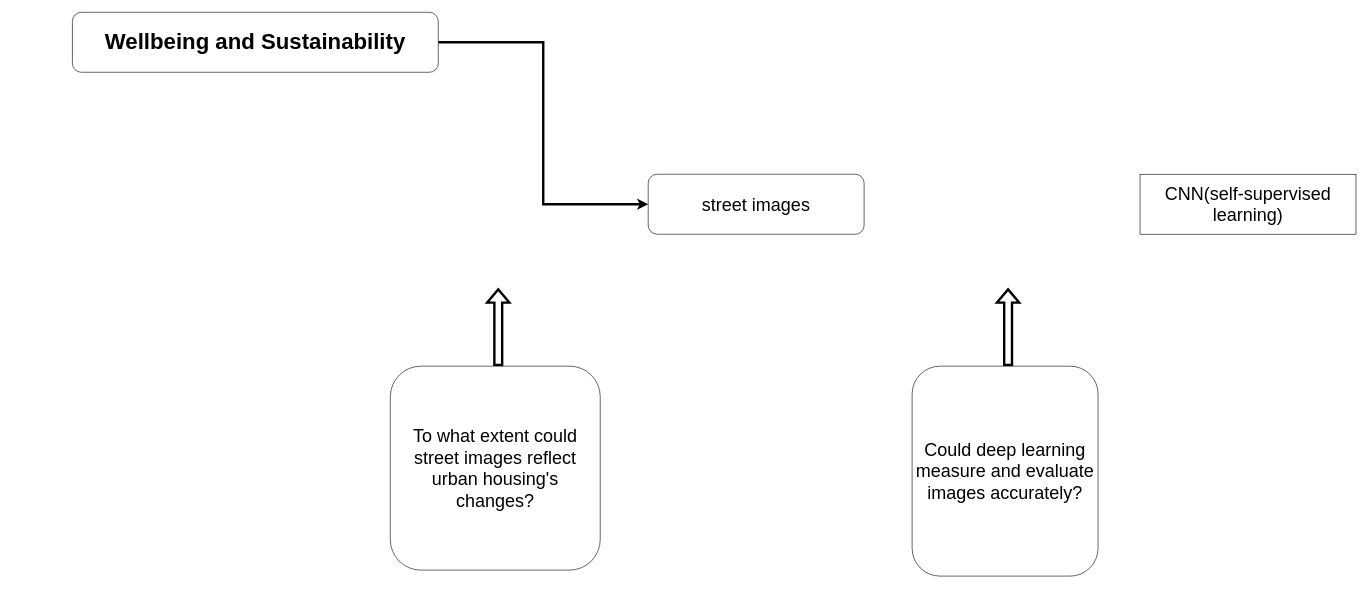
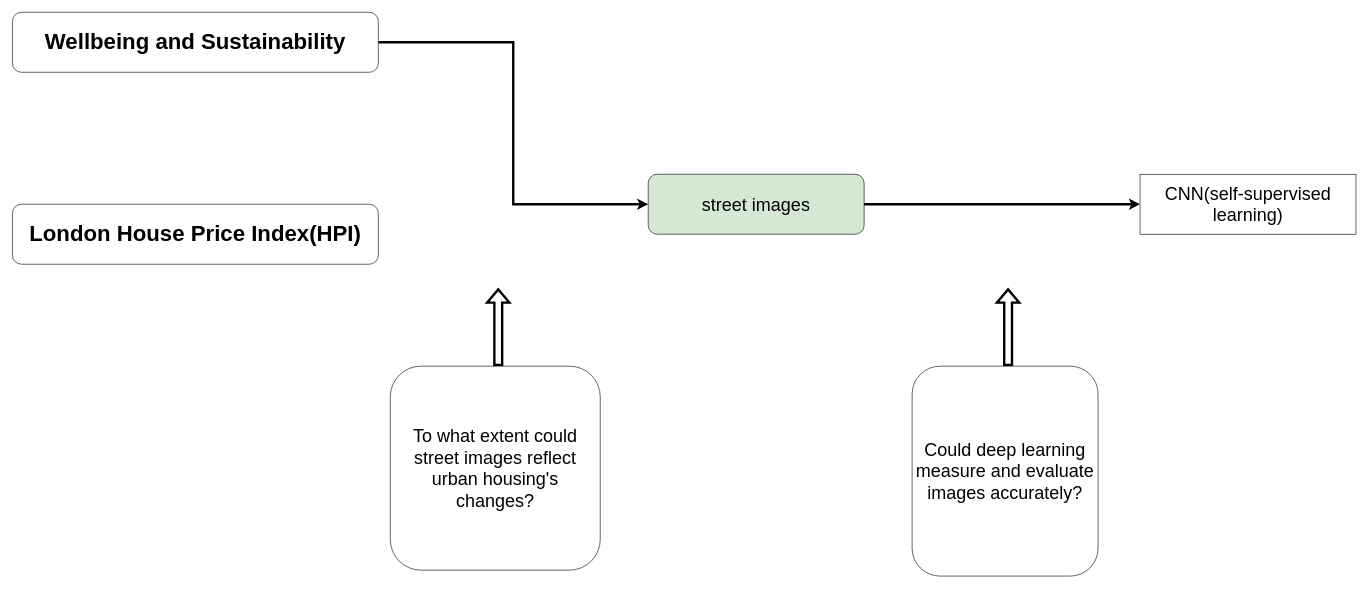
  <mxCell id="0" />
  <mxCell id="1" parent="0" />
  <mxCell id="2" style="edgeStyle=orthogonalEdgeStyle;rounded=0;orthogonalLoop=1;jettySize=auto;html=1;exitX=1;exitY=0.5;exitDx=0;exitDy=0;entryX=0;entryY=0.5;entryDx=0;entryDy=0;fontSize=30;strokeWidth=4;" parent="1" source="3" target="4" edge="1"><mxGeometry relative="1" as="geometry" /></mxCell>
- <mxCell id="3" value="Wellbeing and Sustainability" style="rounded=1;whiteSpace=wrap;html=1;fontSize=37;fontStyle=1" parent="1" vertex="1"><mxGeometry x="120" y="20" width="610" height="100" as="geometry" /></mxCell>
- <mxCell id="4" value="street images" style="rounded=1;whiteSpace=wrap;html=1;fontSize=30;" parent="1" vertex="1"><mxGeometry x="1080" y="290" width="360" height="100" as="geometry" /></mxCell>
+ <mxCell id="3" value="Wellbeing and Sustainability" style="rounded=1;whiteSpace=wrap;html=1;fontSize=37;fontStyle=1" parent="1" vertex="1"><mxGeometry x="20" y="20" width="610" height="100" as="geometry" /></mxCell>
+ <mxCell id="4" value="street images" style="rounded=1;whiteSpace=wrap;html=1;fontSize=30;fillColor=#d5e8d4;" parent="1" vertex="1"><mxGeometry x="1080" y="290" width="360" height="100" as="geometry" /></mxCell>
  <mxCell id="5" value="CNN(self-supervised learning)" style="whiteSpace=wrap;html=1;fontSize=30;rounded=0;" parent="1" vertex="1"><mxGeometry x="1900" y="290" width="360" height="100" as="geometry" /></mxCell>
+ <mxCell id="6" style="edgeStyle=orthogonalEdgeStyle;rounded=0;orthogonalLoop=1;jettySize=auto;html=1;exitX=1;exitY=0.5;exitDx=0;exitDy=0;entryX=0;entryY=0.5;entryDx=0;entryDy=0;fontSize=30;strokeWidth=4;" parent="1" source="4" target="5" edge="1"><mxGeometry relative="1" as="geometry"><mxPoint x="1660" y="340" as="sourcePoint" /><mxPoint x="1310" y="350" as="targetPoint" /></mxGeometry></mxCell>
  <mxCell id="7" value="" style="shape=flexArrow;endArrow=classic;html=1;rounded=0;strokeWidth=4;fontSize=30;" parent="1" edge="1"><mxGeometry width="50" height="50" relative="1" as="geometry"><mxPoint x="830" y="610" as="sourcePoint" /><mxPoint x="830" y="480" as="targetPoint" /></mxGeometry></mxCell>
  <mxCell id="8" value="To what extent could street images reflect urban housing's changes?" style="rounded=1;whiteSpace=wrap;html=1;fontSize=30;" parent="1" vertex="1"><mxGeometry x="650" y="610" width="350" height="340" as="geometry" /></mxCell>
  <mxCell id="9" value="" style="shape=flexArrow;endArrow=classic;html=1;rounded=0;strokeWidth=4;fontSize=30;" parent="1" edge="1"><mxGeometry width="50" height="50" relative="1" as="geometry"><mxPoint x="1680" y="610" as="sourcePoint" /><mxPoint x="1680" y="480" as="targetPoint" /></mxGeometry></mxCell>
  <mxCell id="10" value="Could deep learning measure and evaluate images accurately?" style="rounded=1;whiteSpace=wrap;html=1;fontSize=30;" parent="1" vertex="1"><mxGeometry x="1520" y="610" width="310" height="350" as="geometry" /></mxCell>
+ <mxCell id="11" value="London House Price Index(HPI)" style="rounded=1;whiteSpace=wrap;html=1;fontSize=37;fontStyle=1" vertex="1" parent="1"><mxGeometry x="20" y="340" width="610" height="100" as="geometry" /></mxCell>
